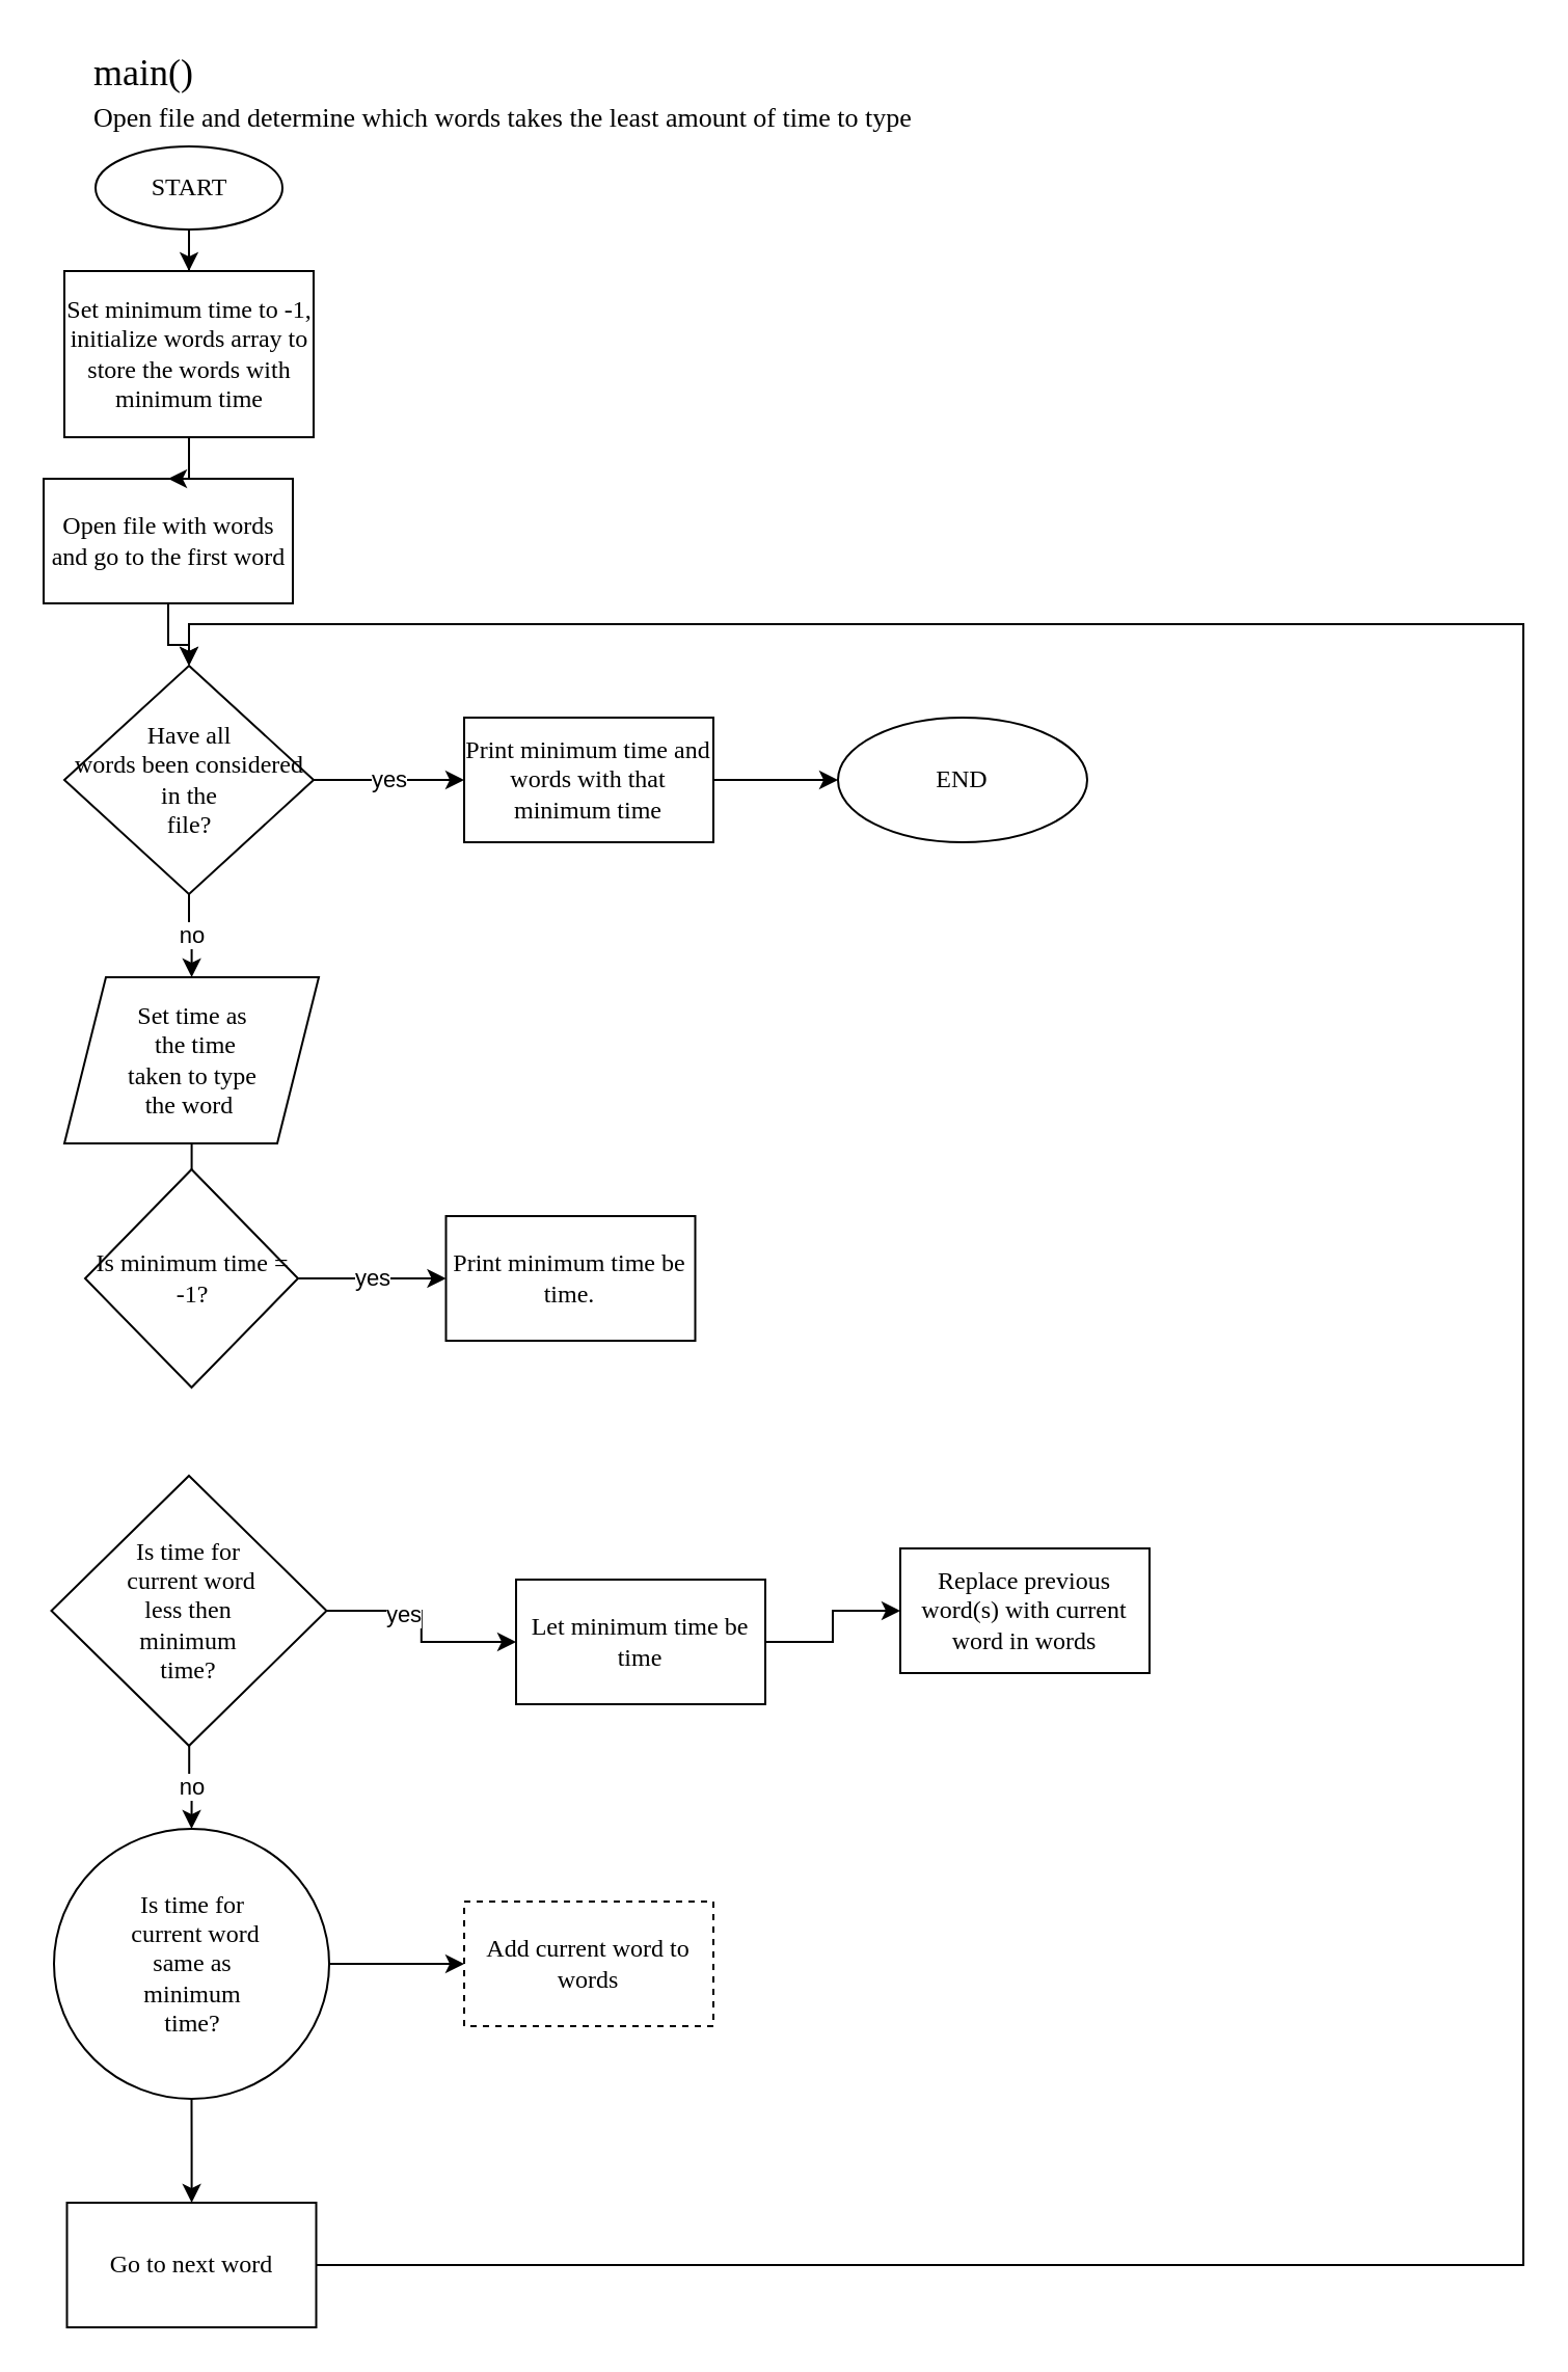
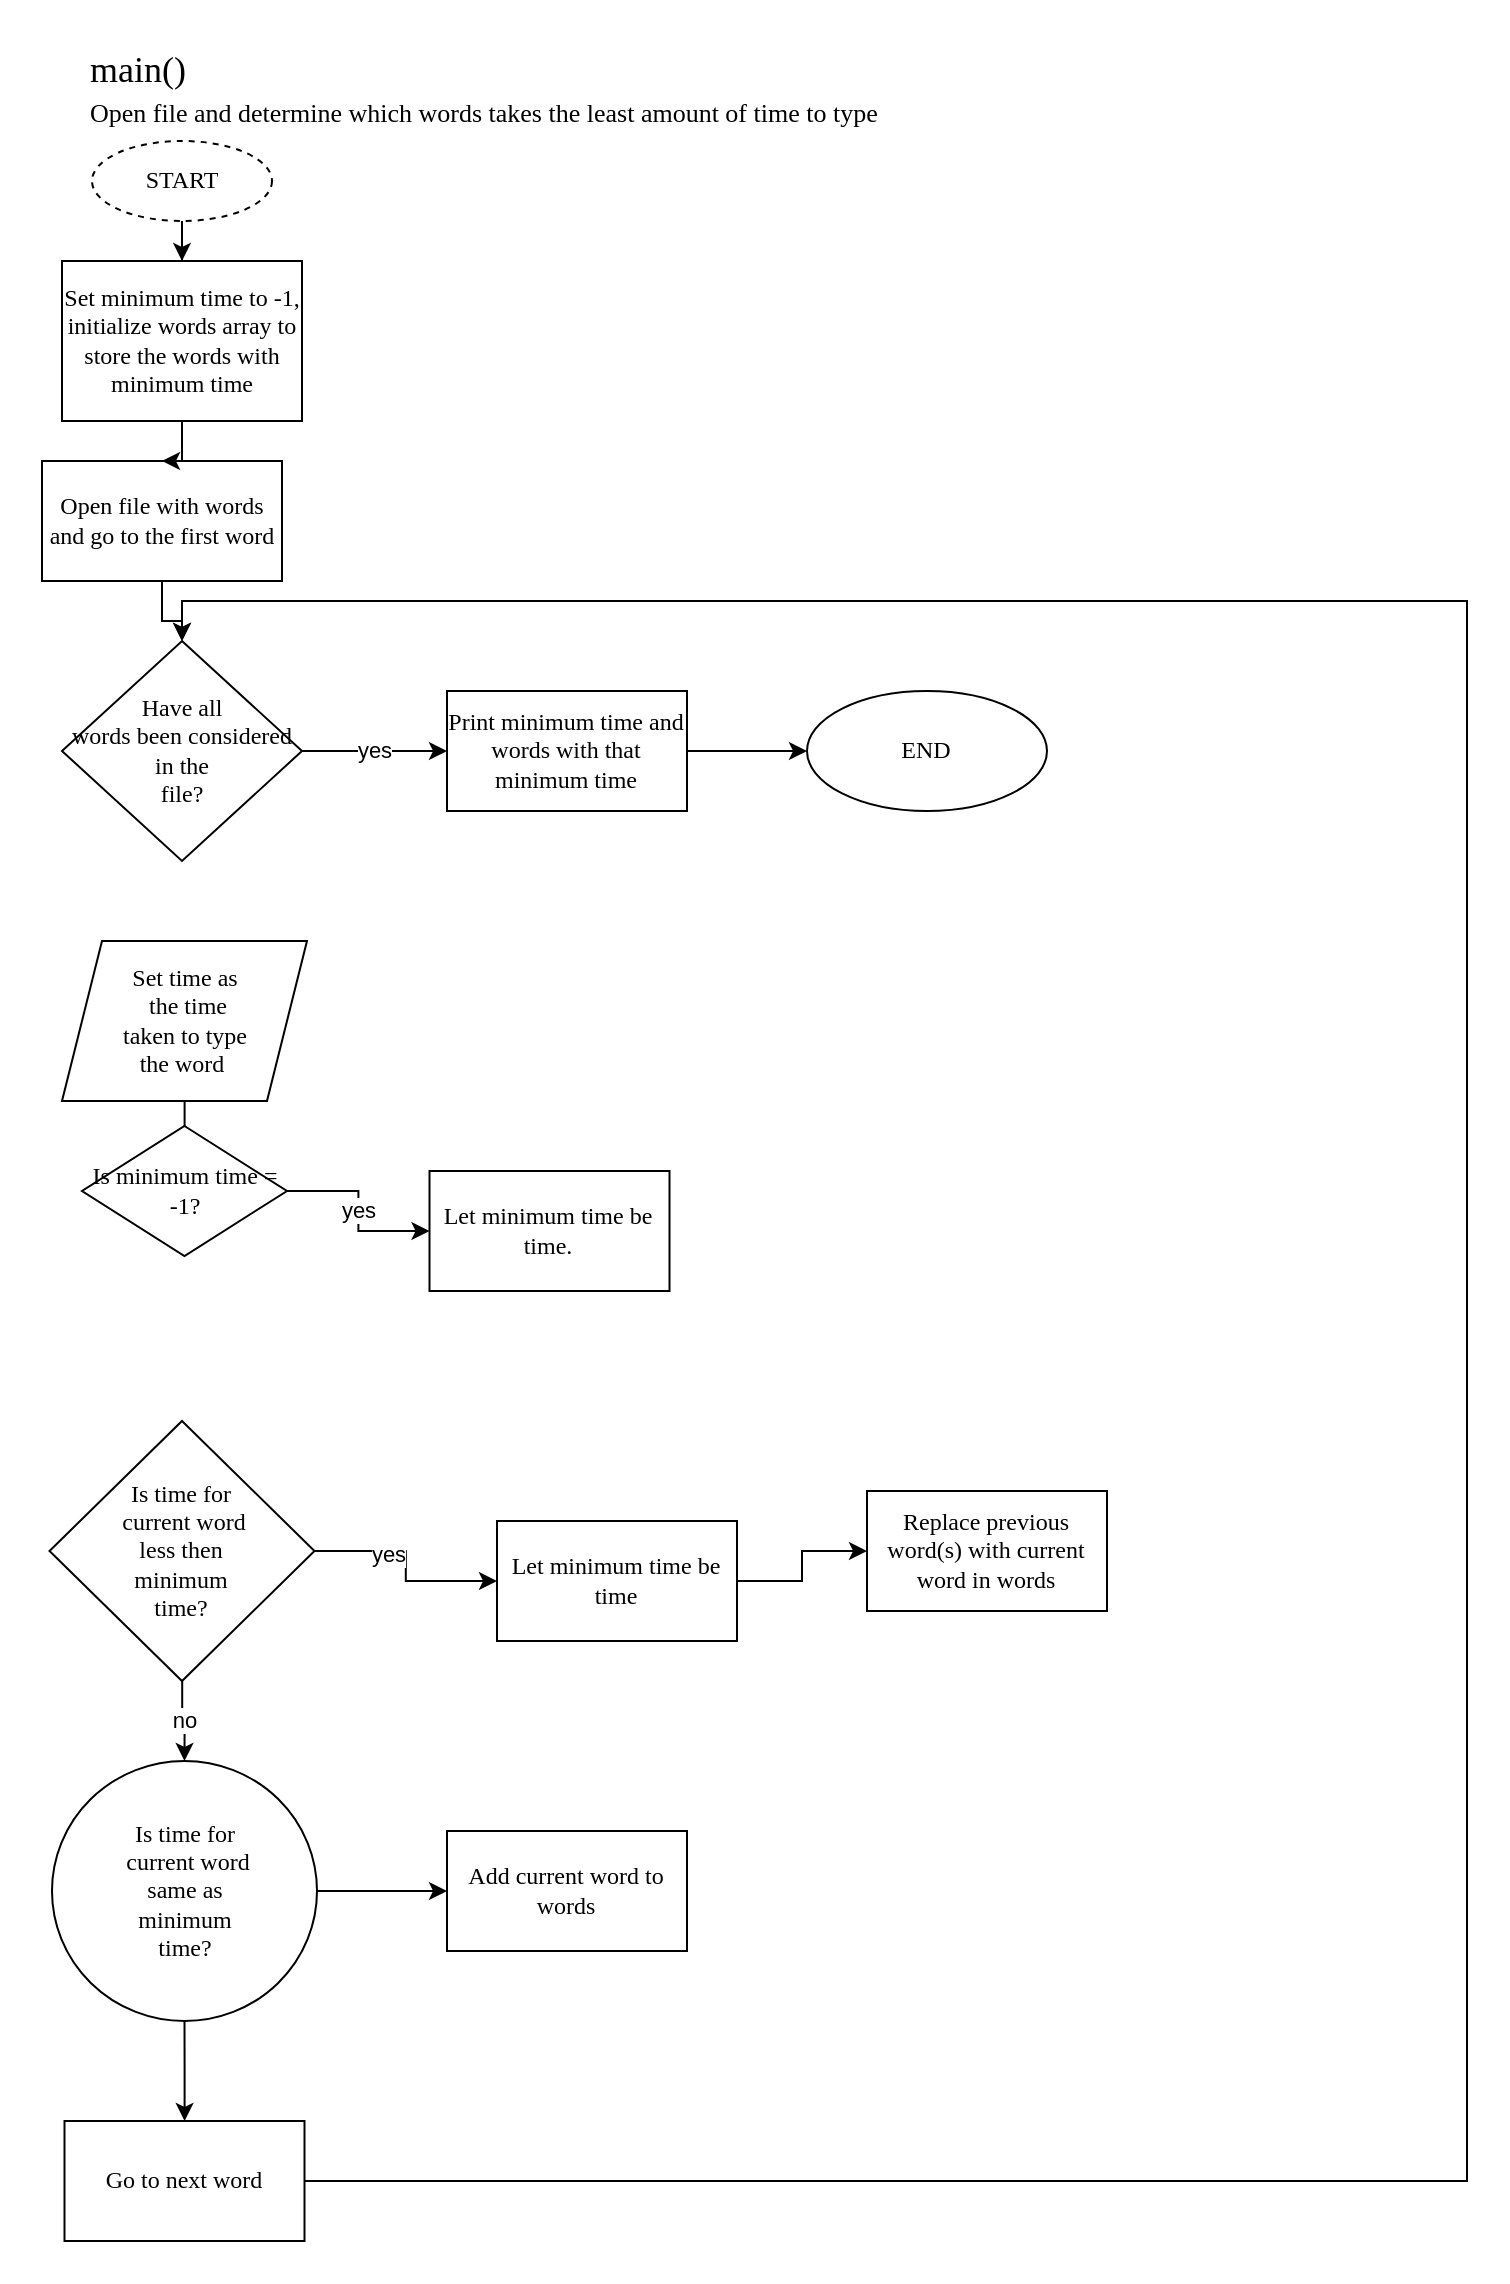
  <mxCell id="0" />
  <mxCell id="1" parent="0" />
  <mxCell id="2" value="main()" style="text;html=1;strokeColor=none;fillColor=none;align=left;verticalAlign=middle;whiteSpace=wrap;rounded=0;fontFamily=Verdana;fontSize=18;" vertex="1" parent="1"><mxGeometry x="43" width="190" height="30" as="geometry" y="20" /></mxCell>
  <mxCell id="3" value="&lt;span style=&quot;font-size: 13px&quot;&gt;Open file and determine which words takes the least amount of time to type&lt;/span&gt;" style="text;html=1;strokeColor=none;fillColor=none;align=left;verticalAlign=middle;whiteSpace=wrap;rounded=0;fontFamily=Verdana;fontSize=18;" vertex="1" parent="1"><mxGeometry x="43" y="40" width="590" height="30" as="geometry" /></mxCell>
  <mxCell id="4" value="" style="edgeStyle=orthogonalEdgeStyle;rounded=0;orthogonalLoop=1;jettySize=auto;html=1;" edge="1" parent="1" source="5" target="14"><mxGeometry relative="1" as="geometry" /></mxCell>
- <mxCell id="5" value="START" style="ellipse;whiteSpace=wrap;html=1;rounded=0;fontFamily=Verdana;" vertex="1" parent="1"><mxGeometry x="45.5" y="70" width="90" height="40" as="geometry" /></mxCell>
+ <mxCell id="5" value="START" style="ellipse;whiteSpace=wrap;html=1;rounded=0;fontFamily=Verdana;dashed=1;" vertex="1" parent="1"><mxGeometry x="45.5" y="70" width="90" height="40" as="geometry" /></mxCell>
  <mxCell id="6" value="" style="edgeStyle=orthogonalEdgeStyle;rounded=0;orthogonalLoop=1;jettySize=auto;html=1;" edge="1" parent="1" source="7" target="10"><mxGeometry relative="1" as="geometry" /></mxCell>
  <mxCell id="7" value="Open file with words and go to the first word" style="whiteSpace=wrap;html=1;rounded=0;fontFamily=Verdana;" vertex="1" parent="1"><mxGeometry x="20.5" y="230" width="120" height="60" as="geometry" /></mxCell>
- <mxCell id="8" value="no" style="edgeStyle=orthogonalEdgeStyle;rounded=0;orthogonalLoop=1;jettySize=auto;html=1;" edge="1" parent="1" source="10" target="12"><mxGeometry relative="1" as="geometry" /></mxCell>
  <mxCell id="9" value="yes" style="edgeStyle=orthogonalEdgeStyle;rounded=0;orthogonalLoop=1;jettySize=auto;html=1;" edge="1" parent="1" source="10" target="32"><mxGeometry relative="1" as="geometry" /></mxCell>
  <mxCell id="10" value="Have all &lt;br&gt;words been considered &lt;br&gt;in the &lt;br&gt;file?" style="rhombus;whiteSpace=wrap;html=1;rounded=0;fontFamily=Verdana;" vertex="1" parent="1"><mxGeometry x="30.5" y="320" width="120" height="110" as="geometry" /></mxCell>
  <mxCell id="11" style="edgeStyle=orthogonalEdgeStyle;rounded=0;orthogonalLoop=1;jettySize=auto;html=1;entryX=0.5;entryY=0;entryDx=0;entryDy=0;" edge="1" parent="1" source="12" target="16"><mxGeometry relative="1" as="geometry" /></mxCell>
  <mxCell id="12" value="Set time as&lt;br&gt;&amp;nbsp;the time &lt;br&gt;taken to type &lt;br&gt;the word&amp;nbsp;" style="shape=parallelogram;perimeter=parallelogramPerimeter;whiteSpace=wrap;html=1;fixedSize=1;rounded=0;fontFamily=Verdana;" vertex="1" parent="1"><mxGeometry x="30.5" y="470" width="122.5" height="80" as="geometry" /></mxCell>
  <mxCell id="13" style="edgeStyle=orthogonalEdgeStyle;rounded=0;orthogonalLoop=1;jettySize=auto;html=1;entryX=0.5;entryY=0;entryDx=0;entryDy=0;" edge="1" parent="1" source="14" target="7"><mxGeometry relative="1" as="geometry" /></mxCell>
  <mxCell id="14" value="Set minimum time to -1, initialize words array to store the words with minimum time" style="whiteSpace=wrap;html=1;rounded=0;fontFamily=Verdana;" vertex="1" parent="1"><mxGeometry x="30.5" y="130" width="120" height="80" as="geometry" /></mxCell>
  <mxCell id="15" value="yes" style="edgeStyle=orthogonalEdgeStyle;rounded=0;orthogonalLoop=1;jettySize=auto;html=1;" edge="1" parent="1" source="16" target="24"><mxGeometry relative="1" as="geometry" /></mxCell>
- <mxCell id="16" value="Is minimum time = -1?" style="rhombus;whiteSpace=wrap;html=1;rounded=0;fontFamily=Verdana;" vertex="1" parent="1"><mxGeometry x="40.5" y="562.5" width="102.5" height="105" as="geometry" /></mxCell>
+ <mxCell id="16" value="Is minimum time = -1?" style="rhombus;whiteSpace=wrap;html=1;rounded=0;fontFamily=Verdana;" vertex="1" parent="1"><mxGeometry x="40.5" y="562.5" width="102.5" height="65" as="geometry" /></mxCell>
  <mxCell id="17" value="no" style="edgeStyle=orthogonalEdgeStyle;rounded=0;orthogonalLoop=1;jettySize=auto;html=1;" edge="1" parent="1" source="20" target="23"><mxGeometry relative="1" as="geometry" /></mxCell>
  <mxCell id="18" value="" style="edgeStyle=orthogonalEdgeStyle;rounded=0;orthogonalLoop=1;jettySize=auto;html=1;" edge="1" parent="1" source="20" target="26"><mxGeometry relative="1" as="geometry" /></mxCell>
  <mxCell id="19" value="yes" style="edgeLabel;html=1;align=center;verticalAlign=middle;resizable=0;points=[];" vertex="1" connectable="0" parent="18"><mxGeometry x="-0.3" y="-1" relative="1" as="geometry"><mxPoint as="offset" /></mxGeometry></mxCell>
  <mxCell id="20" value="Is time for&lt;br&gt;&amp;nbsp;current word &lt;br&gt;less then &lt;br&gt;minimum &lt;br&gt;time?" style="rhombus;whiteSpace=wrap;html=1;rounded=0;fontFamily=Verdana;" vertex="1" parent="1"><mxGeometry x="24.25" y="710" width="132.5" height="130" as="geometry" /></mxCell>
  <mxCell id="21" value="" style="edgeStyle=orthogonalEdgeStyle;rounded=0;orthogonalLoop=1;jettySize=auto;html=1;" edge="1" parent="1" source="23" target="28"><mxGeometry relative="1" as="geometry" /></mxCell>
  <mxCell id="22" value="" style="edgeStyle=orthogonalEdgeStyle;rounded=0;orthogonalLoop=1;jettySize=auto;html=1;" edge="1" parent="1" source="23" target="30"><mxGeometry relative="1" as="geometry" /></mxCell>
  <mxCell id="23" value="Is time for&lt;br&gt;&amp;nbsp;current word &lt;br&gt;same as&lt;br&gt;minimum &lt;br&gt;time?" style="ellipse;whiteSpace=wrap;html=1;fontFamily=Verdana;" vertex="1" parent="1"><mxGeometry x="25.5" y="880" width="132.5" height="130" as="geometry" /></mxCell>
- <mxCell id="24" value="Print minimum time be time." style="whiteSpace=wrap;html=1;rounded=0;fontFamily=Verdana;" vertex="1" parent="1"><mxGeometry x="214.25" y="585" width="120" height="60" as="geometry" /></mxCell>
+ <mxCell id="24" value="Let minimum time be time." style="whiteSpace=wrap;html=1;rounded=0;fontFamily=Verdana;" vertex="1" parent="1"><mxGeometry x="214.25" y="585" width="120" height="60" as="geometry" /></mxCell>
  <mxCell id="25" value="" style="edgeStyle=orthogonalEdgeStyle;rounded=0;orthogonalLoop=1;jettySize=auto;html=1;" edge="1" parent="1" source="26" target="27"><mxGeometry relative="1" as="geometry" /></mxCell>
  <mxCell id="26" value="Let minimum time be time" style="whiteSpace=wrap;html=1;rounded=0;fontFamily=Verdana;" vertex="1" parent="1"><mxGeometry x="248" y="760" width="120" height="60" as="geometry" /></mxCell>
  <mxCell id="27" value="Replace previous word(s) with current word in words" style="whiteSpace=wrap;html=1;rounded=0;fontFamily=Verdana;" vertex="1" parent="1"><mxGeometry x="433" y="745" width="120" height="60" as="geometry" /></mxCell>
- <mxCell id="28" value="Add current word to words" style="whiteSpace=wrap;html=1;rounded=0;fontFamily=Verdana;dashed=1;" vertex="1" parent="1"><mxGeometry x="223" y="915" width="120" height="60" as="geometry" /></mxCell>
+ <mxCell id="28" value="Add current word to words" style="whiteSpace=wrap;html=1;rounded=0;fontFamily=Verdana;" vertex="1" parent="1"><mxGeometry x="223" y="915" width="120" height="60" as="geometry" /></mxCell>
  <mxCell id="29" style="edgeStyle=orthogonalEdgeStyle;rounded=0;orthogonalLoop=1;jettySize=auto;html=1;entryX=0.5;entryY=0;entryDx=0;entryDy=0;" edge="1" parent="1" source="30" target="10"><mxGeometry relative="1" as="geometry"><Array as="points"><mxPoint x="733" y="1090" /><mxPoint x="733" y="300" /><mxPoint x="91" y="300" /></Array></mxGeometry></mxCell>
  <mxCell id="30" value="Go to next word" style="whiteSpace=wrap;html=1;rounded=0;fontFamily=Verdana;" vertex="1" parent="1"><mxGeometry x="31.75" y="1060" width="120" height="60" as="geometry" /></mxCell>
  <mxCell id="31" value="" style="edgeStyle=orthogonalEdgeStyle;rounded=0;orthogonalLoop=1;jettySize=auto;html=1;" edge="1" parent="1" source="32" target="33"><mxGeometry relative="1" as="geometry" /></mxCell>
  <mxCell id="32" value="Print minimum time and words with that minimum time" style="whiteSpace=wrap;html=1;rounded=0;fontFamily=Verdana;" vertex="1" parent="1"><mxGeometry x="223" y="345" width="120" height="60" as="geometry" /></mxCell>
  <mxCell id="33" value="END" style="ellipse;whiteSpace=wrap;html=1;rounded=0;fontFamily=Verdana;" vertex="1" parent="1"><mxGeometry x="403" y="345" width="120" height="60" as="geometry" /></mxCell>
